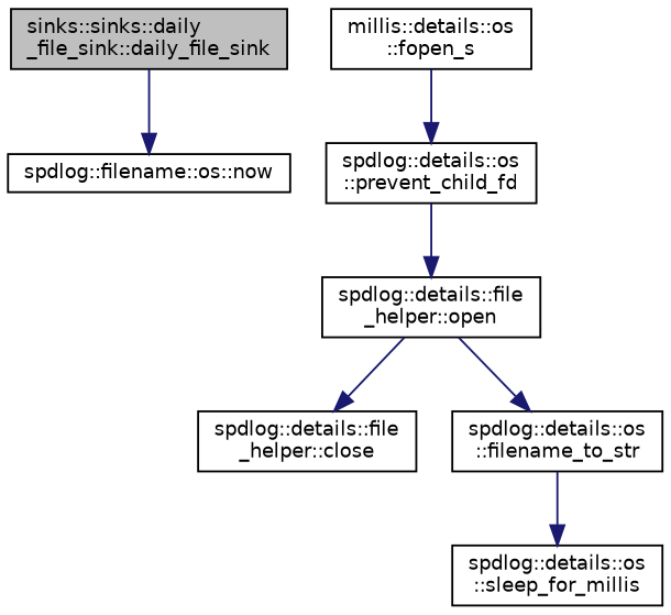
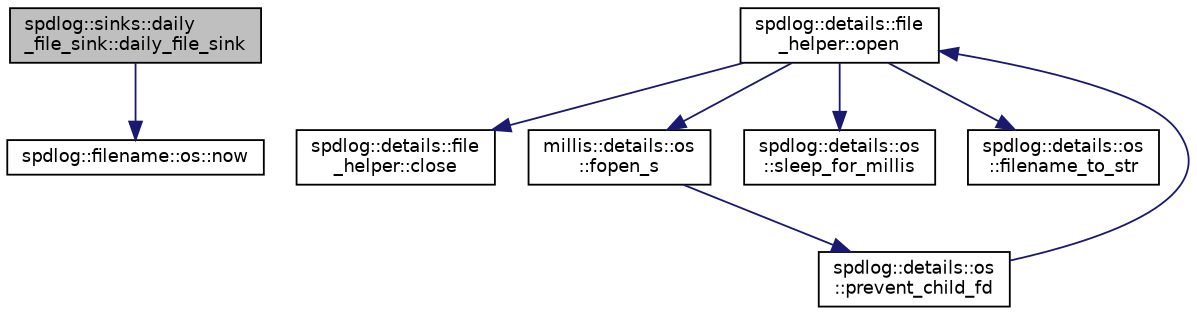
  digraph {
    rankdir=TB
    node [color=black fillcolor=white fontname=Helvetica fontsize=10 shape=record style=filled]
    edge [color=midnightblue fontname=Helvetica fontsize=10 labelfontname=Helvetica labelfontsize=10 style=solid]
-   n1 [fillcolor=grey75 fontcolor=black height=0.2 label="sinks::sinks::daily\l_file_sink::daily_file_sink" width=0.4]
+   n1 [fillcolor=grey75 fontcolor=black height=0.2 label="spdlog::sinks::daily\l_file_sink::daily_file_sink" width=0.4]
    n2 [height=0.2 label="spdlog::filename::os::now" width=0.4]
    n3 [height=0.2 label="spdlog::details::file\l_helper::open" width=0.4]
    n4 [height=0.2 label="spdlog::details::file\l_helper::close" width=0.4]
    n5 [height=0.2 label="millis::details::os\l::fopen_s" width=0.4]
    n6 [height=0.2 label="spdlog::details::os\l::sleep_for_millis" width=0.4]
    n7 [height=0.2 label="spdlog::details::os\l::filename_to_str" width=0.4]
    n8 [height=0.2 label="spdlog::details::os\l::prevent_child_fd" width=0.4]
    n1 -> n2
    n3 -> n4
-   n7 -> n6
+   n3 -> n5
+   n3 -> n6
    n3 -> n7
    n5 -> n8
    n8 -> n3
  }
